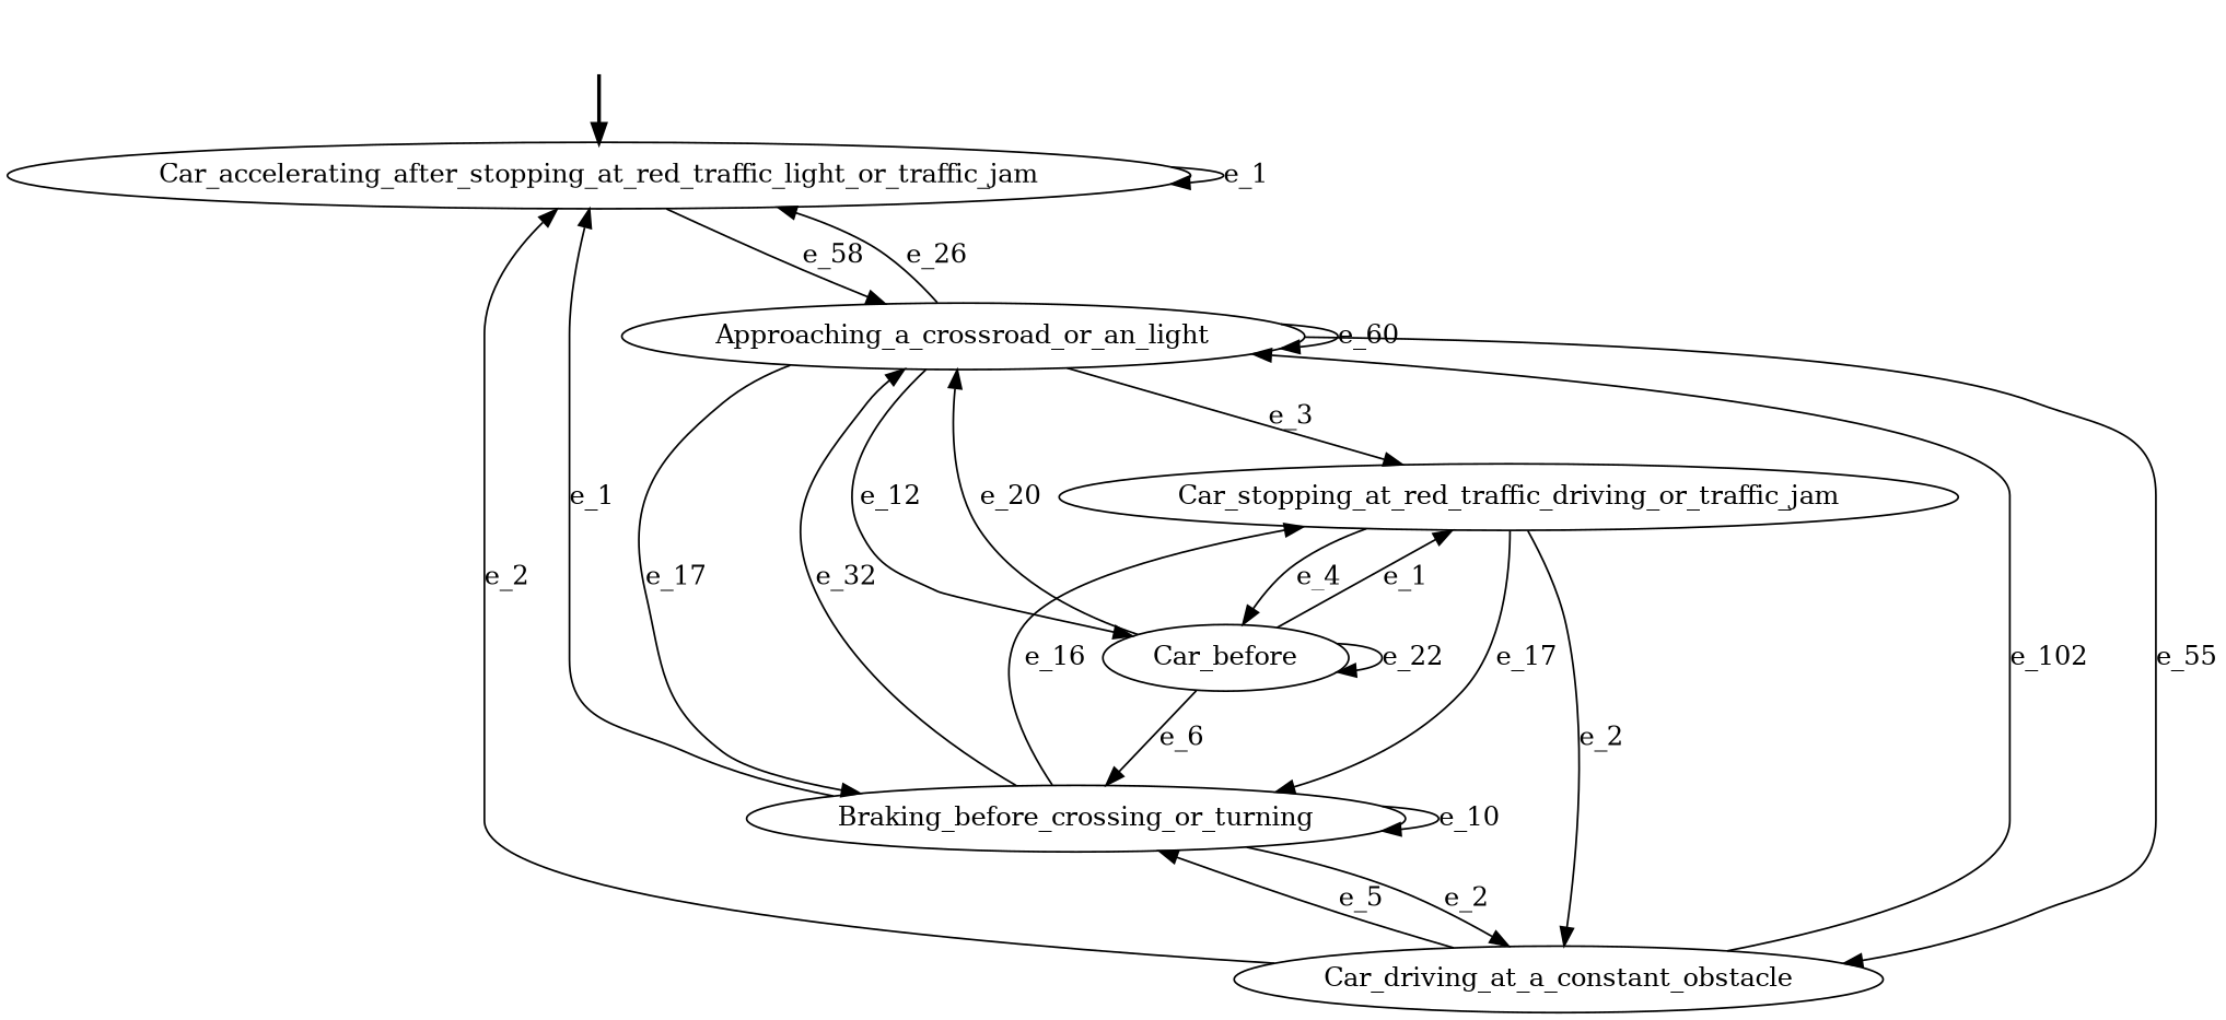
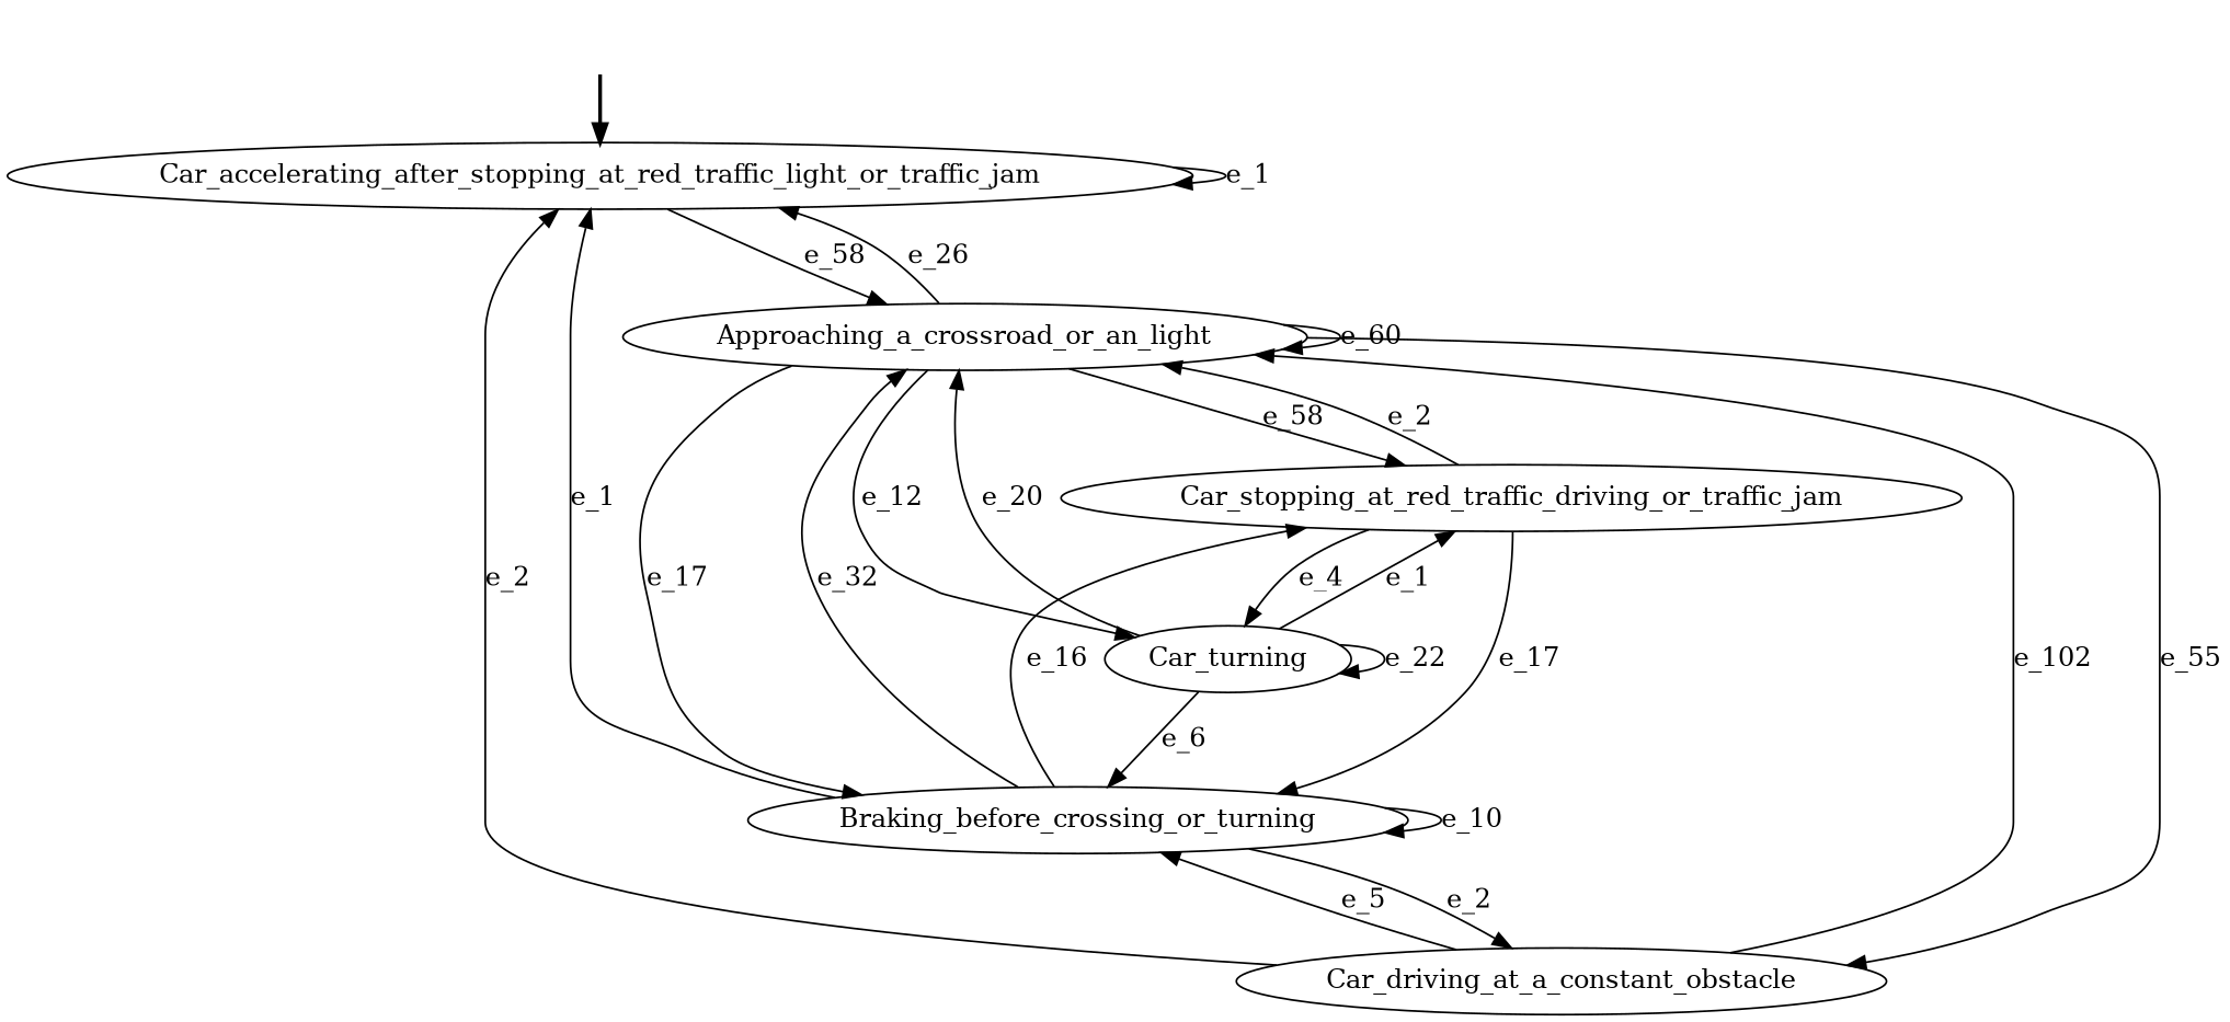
  digraph {
    fake [style=invisible]
    Car_accelerating_after_stopping_at_red_traffic_light_or_traffic_jam [root=true]
    n3 [label=Approaching_a_crossroad_or_an_light]
    n4 [label=Car_driving_at_a_constant_obstacle]
    Braking_before_crossing_or_turning
-   Car_turning [label=Car_before]
+   Car_turning
    n7 [label=Car_stopping_at_red_traffic_driving_or_traffic_jam]
    fake -> Car_accelerating_after_stopping_at_red_traffic_light_or_traffic_jam [style=bold]
    Car_accelerating_after_stopping_at_red_traffic_light_or_traffic_jam -> Car_accelerating_after_stopping_at_red_traffic_light_or_traffic_jam [label=e_1]
    Car_accelerating_after_stopping_at_red_traffic_light_or_traffic_jam -> n3 [label=e_58]
    n3 -> Car_accelerating_after_stopping_at_red_traffic_light_or_traffic_jam [label=e_26]
    n3 -> n3 [label=e_60]
    n3 -> n4 [label=e_55]
    n3 -> Braking_before_crossing_or_turning [label=e_17]
    n3 -> Car_turning [label=e_12]
-   n3 -> n7 [label=e_3]
+   n3 -> n7 [label=e_58]
    n4 -> Car_accelerating_after_stopping_at_red_traffic_light_or_traffic_jam [label=e_2]
    n4 -> n3 [label=e_102]
    n4 -> Braking_before_crossing_or_turning [label=e_5]
    Braking_before_crossing_or_turning -> Car_accelerating_after_stopping_at_red_traffic_light_or_traffic_jam [label=e_1]
    Braking_before_crossing_or_turning -> n3 [label=e_32]
    Braking_before_crossing_or_turning -> n4 [label=e_2]
    Braking_before_crossing_or_turning -> Braking_before_crossing_or_turning [label=e_10]
    Braking_before_crossing_or_turning -> n7 [label=e_16]
    Car_turning -> n3 [label=e_20]
    Car_turning -> Braking_before_crossing_or_turning [label=e_6]
    Car_turning -> Car_turning [label=e_22]
    Car_turning -> n7 [label=e_1]
-   n7 -> n4 [label=e_2]
+   n7 -> n3 [label=e_2]
    n7 -> Braking_before_crossing_or_turning [label=e_17]
    n7 -> Car_turning [label=e_4]
  }
